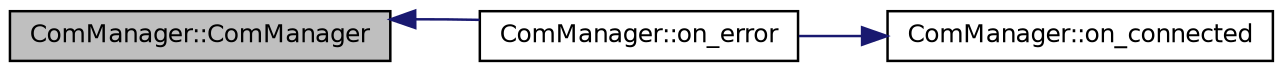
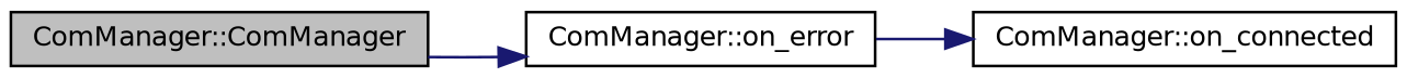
  digraph {
    fontname="DejaVu Sans"
    rankdir=LR
    node [color=black fillcolor=white fontname="DejaVu Sans" fontsize=10 shape=record style=filled]
    edge [color=midnightblue fontname="DejaVu Sans" fontsize=10 labelfontname=Helvetica labelfontsize=10 style=solid]
    n1 [fillcolor=grey75 fontcolor=black height=0.2 label="ComManager::ComManager" width=0.4]
    n2 [height=0.2 label="ComManager::on_error" width=0.4]
    n3 [height=0.2 label="ComManager::on_connected" width=0.4]
-   n2 -> n1
+   n1 -> n2
    n2 -> n3
  }
